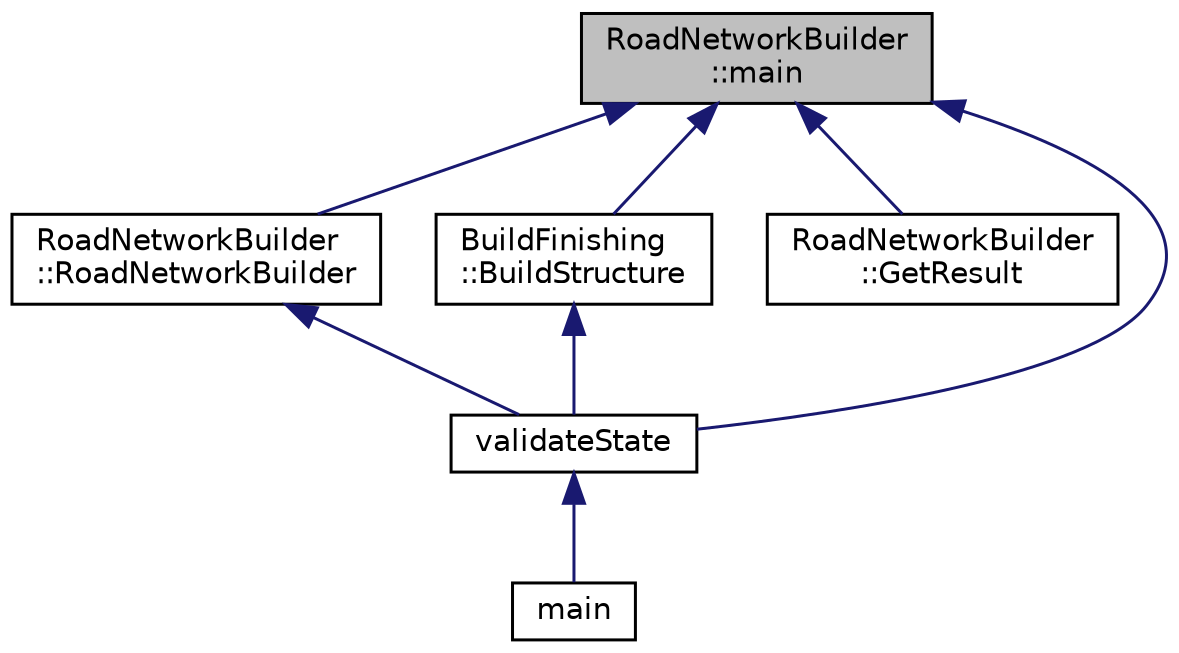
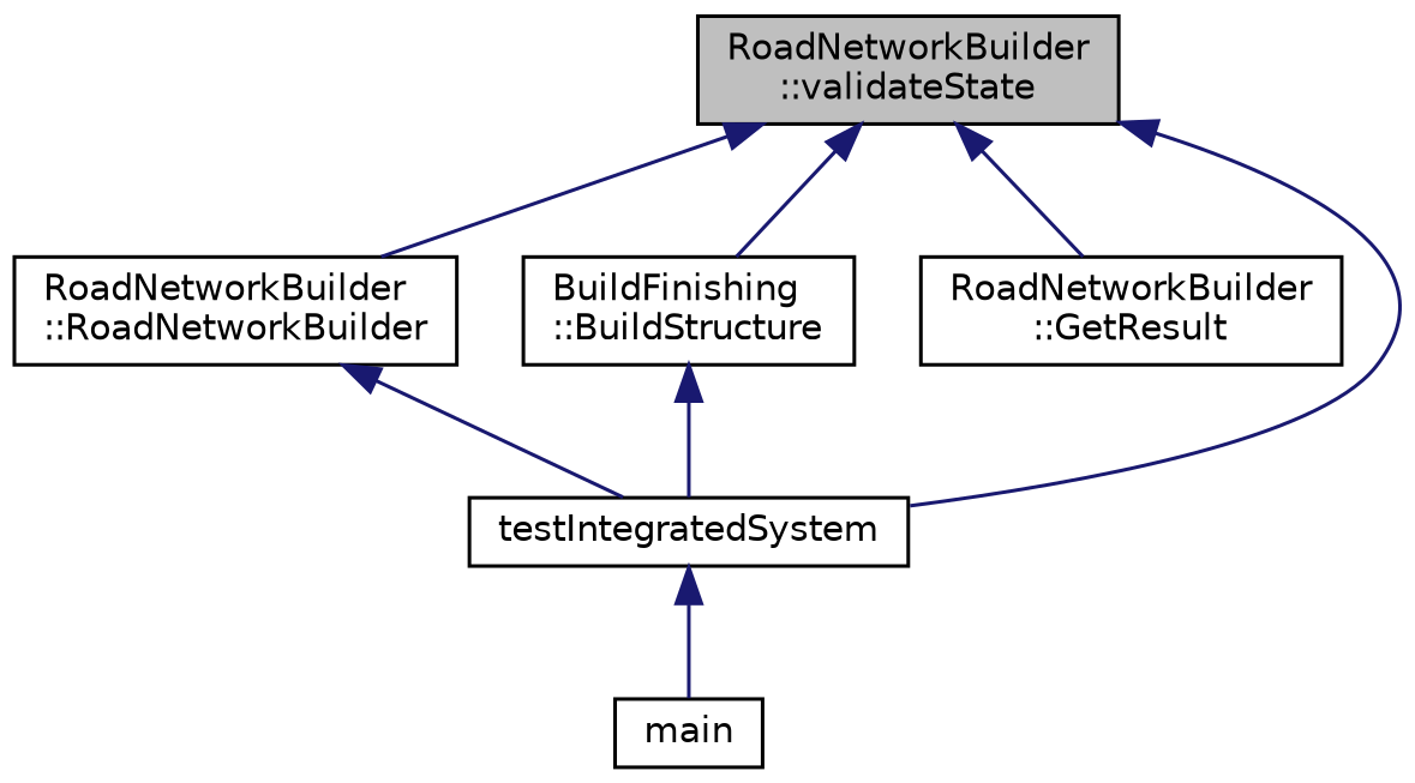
  digraph {
    rankdir=TB
    node [color=black fillcolor=white fontname=Helvetica fontsize=10 shape=record style=filled]
    edge [color=midnightblue dir=back fontname=Helvetica fontsize=10 labelfontname=Helvetica labelfontsize=10 style=solid]
-   n1 [fillcolor=grey75 fontcolor=black height=0.2 label="RoadNetworkBuilder\l::main" width=0.4]
+   n1 [fillcolor=grey75 fontcolor=black height=0.2 label="RoadNetworkBuilder\l::validateState" width=0.4]
    n2 [height=0.2 label="RoadNetworkBuilder\l::RoadNetworkBuilder" width=0.4]
    n3 [height=0.2 label="BuildFinishing\l::BuildStructure" width=0.4]
    n4 [height=0.2 label="RoadNetworkBuilder\l::GetResult" width=0.4]
-   n5 [height=0.2 label=validateState width=0.4]
+   n5 [height=0.2 label=testIntegratedSystem width=0.4]
    n6 [height=0.2 label=main width=0.4]
    n1 -> n2
    n1 -> n3
    n1 -> n4
    n1 -> n5
    n2 -> n5
    n3 -> n5
    n5 -> n6
  }
